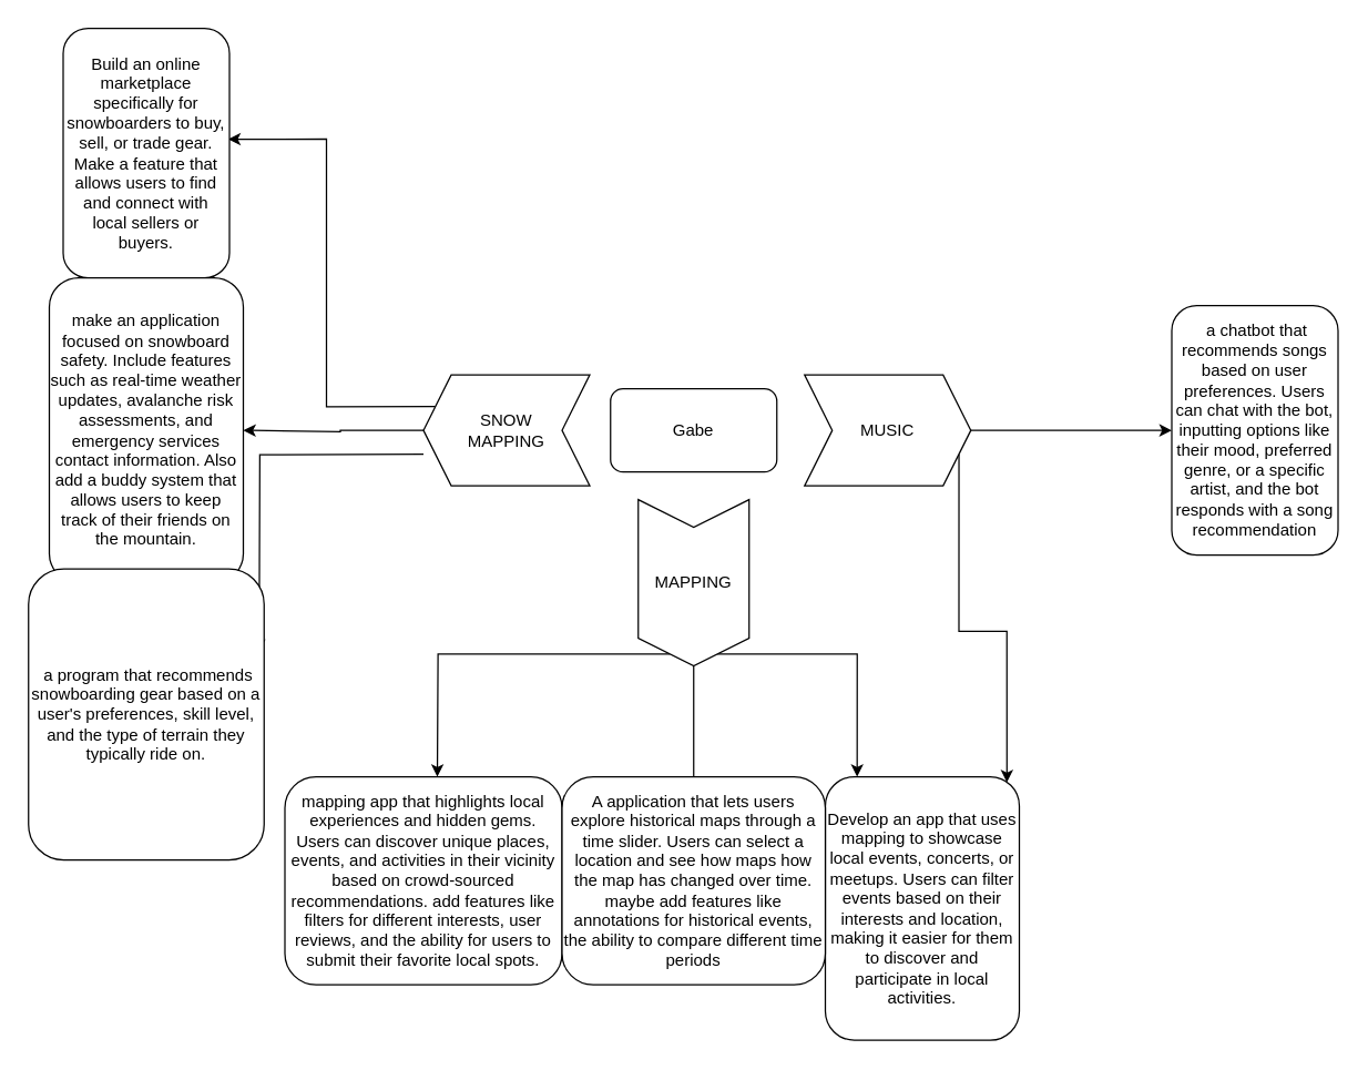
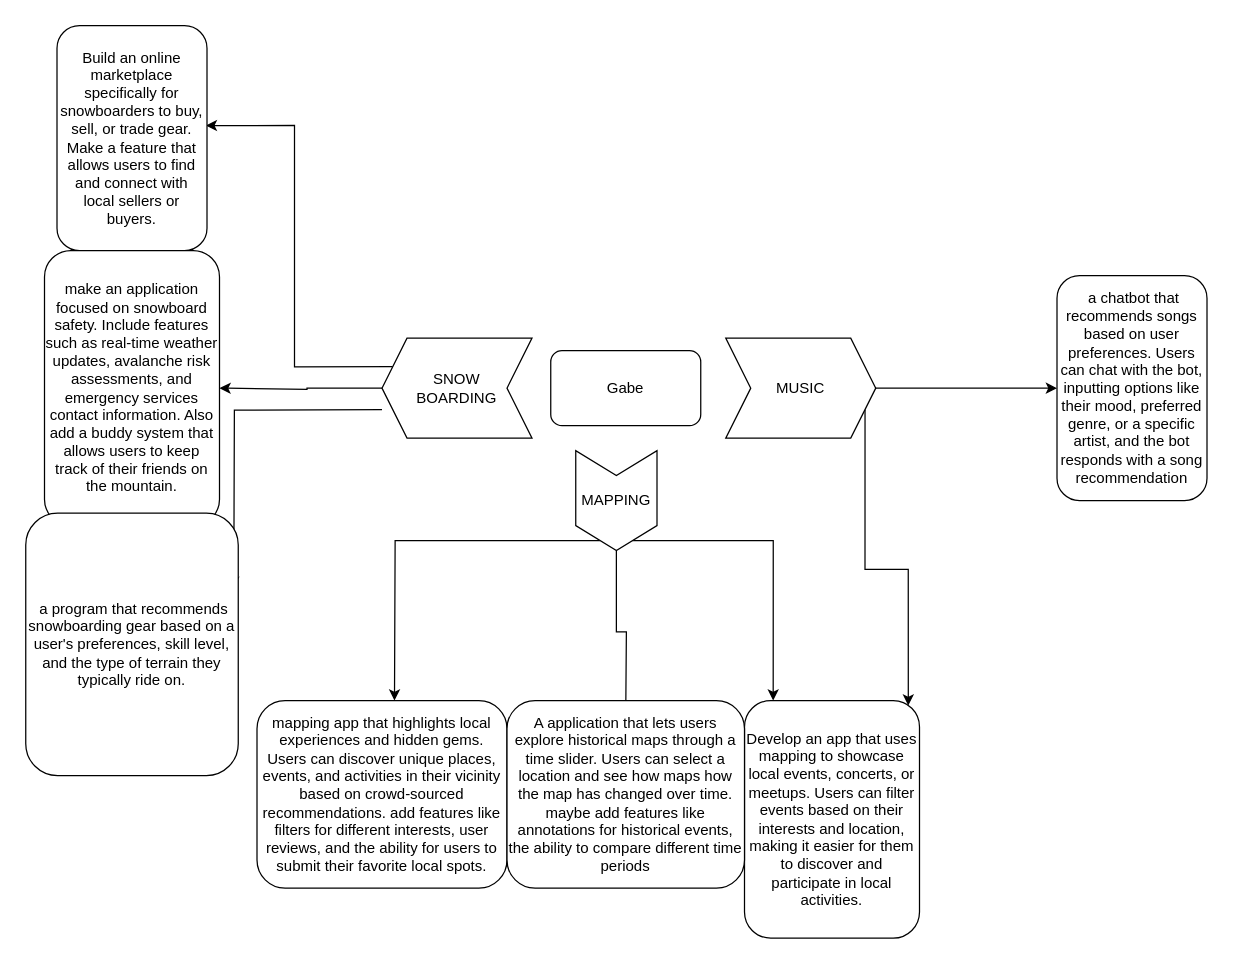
  <mxCell id="0" />
  <mxCell id="1" parent="0" />
  <mxCell id="2" value="Gabe" style="whiteSpace=wrap;html=1;movable=1;resizable=1;rotatable=1;deletable=1;editable=1;locked=0;connectable=1;rounded=1;" vertex="1" parent="1"><mxGeometry x="440" y="280" width="120" height="60" as="geometry" /></mxCell>
  <mxCell id="3" style="edgeStyle=orthogonalEdgeStyle;rounded=0;orthogonalLoop=1;jettySize=auto;html=1;exitX=1;exitY=0.5;exitDx=0;exitDy=0;" edge="1" parent="1" source="5"><mxGeometry relative="1" as="geometry"><mxPoint x="845" y="310" as="targetPoint" /></mxGeometry></mxCell>
  <mxCell id="4" style="edgeStyle=orthogonalEdgeStyle;rounded=0;orthogonalLoop=1;jettySize=auto;html=1;exitX=1;exitY=0.75;exitDx=0;exitDy=0;entryX=0.021;entryY=0.064;entryDx=0;entryDy=0;entryPerimeter=0;" edge="1" parent="1" source="5" target="15"><mxGeometry relative="1" as="geometry"><mxPoint x="835" y="480" as="targetPoint" /></mxGeometry></mxCell>
  <mxCell id="5" value="MUSIC" style="shape=step;perimeter=stepPerimeter;whiteSpace=wrap;html=1;fixedSize=1;movable=1;resizable=1;rotatable=1;deletable=1;editable=1;locked=0;connectable=1;" vertex="1" parent="1"><mxGeometry x="580" y="270" width="120" height="80" as="geometry" /></mxCell>
  <mxCell id="6" style="edgeStyle=orthogonalEdgeStyle;rounded=0;orthogonalLoop=1;jettySize=auto;html=1;exitX=1;exitY=0.25;exitDx=0;exitDy=0;entryX=0;entryY=0.836;entryDx=0;entryDy=0;entryPerimeter=0;" edge="1" parent="1" source="9" target="15"><mxGeometry relative="1" as="geometry"><mxPoint x="675" y="560" as="targetPoint" /></mxGeometry></mxCell>
  <mxCell id="7" style="edgeStyle=orthogonalEdgeStyle;rounded=0;orthogonalLoop=1;jettySize=auto;html=1;exitX=1;exitY=0.5;exitDx=0;exitDy=0;" edge="1" parent="1" source="9"><mxGeometry relative="1" as="geometry"><mxPoint x="500" y="570" as="targetPoint" /></mxGeometry></mxCell>
  <mxCell id="8" style="edgeStyle=orthogonalEdgeStyle;rounded=0;orthogonalLoop=1;jettySize=auto;html=1;exitX=1;exitY=0.75;exitDx=0;exitDy=0;" edge="1" parent="1" source="9"><mxGeometry relative="1" as="geometry"><mxPoint x="315" y="560" as="targetPoint" /></mxGeometry></mxCell>
- <mxCell id="9" value="MAPPING&lt;br&gt;" style="shape=step;perimeter=stepPerimeter;whiteSpace=wrap;html=1;fixedSize=1;direction=south;movable=1;resizable=1;rotatable=1;deletable=1;editable=1;locked=0;connectable=1;" vertex="1" parent="1"><mxGeometry x="460" y="360" width="80" height="120" as="geometry" /></mxCell>
+ <mxCell id="9" value="MAPPING&lt;br&gt;" style="shape=step;perimeter=stepPerimeter;whiteSpace=wrap;html=1;fixedSize=1;direction=south;movable=1;resizable=1;rotatable=1;deletable=1;editable=1;locked=0;connectable=1;" vertex="1" parent="1"><mxGeometry x="460" y="360" width="65" height="80" as="geometry" /></mxCell>
  <mxCell id="10" style="edgeStyle=orthogonalEdgeStyle;rounded=0;orthogonalLoop=1;jettySize=auto;html=1;exitX=1;exitY=0.75;exitDx=0;exitDy=0;entryX=0.444;entryY=0.008;entryDx=0;entryDy=0;entryPerimeter=0;" edge="1" parent="1" source="13" target="14"><mxGeometry relative="1" as="geometry"><mxPoint x="185" y="160" as="targetPoint" /></mxGeometry></mxCell>
  <mxCell id="11" style="edgeStyle=orthogonalEdgeStyle;rounded=0;orthogonalLoop=1;jettySize=auto;html=1;exitX=1;exitY=0.5;exitDx=0;exitDy=0;entryX=0.5;entryY=0;entryDx=0;entryDy=0;" edge="1" parent="1" source="13" target="17"><mxGeometry relative="1" as="geometry"><mxPoint x="185" y="310" as="targetPoint" /><Array as="points"><mxPoint x="245" y="310" /><mxPoint x="245" y="311" /></Array></mxGeometry></mxCell>
  <mxCell id="12" style="edgeStyle=orthogonalEdgeStyle;rounded=0;orthogonalLoop=1;jettySize=auto;html=1;exitX=1;exitY=0.25;exitDx=0;exitDy=0;" edge="1" parent="1"><mxGeometry relative="1" as="geometry"><mxPoint x="186.43" y="470" as="targetPoint" /><mxPoint x="305.001" y="327.143" as="sourcePoint" /></mxGeometry></mxCell>
- <mxCell id="13" value="SNOW&lt;br&gt;MAPPING" style="shape=step;perimeter=stepPerimeter;whiteSpace=wrap;html=1;fixedSize=1;direction=west;movable=1;resizable=1;rotatable=1;deletable=1;editable=1;locked=0;connectable=1;" vertex="1" parent="1"><mxGeometry x="305" y="270" width="120" height="80" as="geometry" /></mxCell>
+ <mxCell id="13" value="SNOW&lt;br&gt;BOARDING" style="shape=step;perimeter=stepPerimeter;whiteSpace=wrap;html=1;fixedSize=1;direction=west;movable=1;resizable=1;rotatable=1;deletable=1;editable=1;locked=0;connectable=1;" vertex="1" parent="1"><mxGeometry x="305" y="270" width="120" height="80" as="geometry" /></mxCell>
  <mxCell id="14" value="Build an online marketplace specifically for snowboarders to buy, sell, or trade gear. Make a feature that allows users to find and connect with local sellers or buyers." style="rounded=1;whiteSpace=wrap;html=1;direction=south;" vertex="1" parent="1"><mxGeometry x="45" y="20" width="120" height="180" as="geometry" /></mxCell>
  <mxCell id="15" value="Develop an app that uses mapping to showcase local events, concerts, or meetups. Users can filter events based on their interests and location, making it easier for them to discover and participate in local activities." style="rounded=1;whiteSpace=wrap;html=1;direction=south;" vertex="1" parent="1"><mxGeometry x="595" y="560" width="140" height="190" as="geometry" /></mxCell>
  <mxCell id="16" value="&amp;nbsp;a chatbot that recommends songs based on user preferences. Users can chat with the bot, inputting options like their mood, preferred genre, or a specific artist, and the bot responds with a song recommendation" style="rounded=1;whiteSpace=wrap;html=1;direction=south;" vertex="1" parent="1"><mxGeometry x="845" y="220" width="120" height="180" as="geometry" /></mxCell>
  <mxCell id="17" value="make an application focused on snowboard safety. Include features such as real-time weather updates, avalanche risk assessments, and emergency services contact information. Also add a buddy system that allows users to keep track of their friends on the mountain." style="rounded=1;whiteSpace=wrap;html=1;direction=south;" vertex="1" parent="1"><mxGeometry x="35" y="200" width="140" height="220" as="geometry" /></mxCell>
  <mxCell id="18" value="&amp;nbsp;a program that recommends snowboarding gear based on a user's preferences, skill level, and the type of terrain they typically ride on." style="rounded=1;whiteSpace=wrap;html=1;direction=south;" vertex="1" parent="1"><mxGeometry x="20" y="410" width="170" height="210" as="geometry" /></mxCell>
  <mxCell id="19" value="mapping app that highlights local experiences and hidden gems. Users can discover unique places, events, and activities in their vicinity based on crowd-sourced recommendations. add features like filters for different interests, user reviews, and the ability for users to submit their favorite local spots." style="rounded=1;whiteSpace=wrap;html=1;" vertex="1" parent="1"><mxGeometry x="205" y="560" width="200" height="150" as="geometry" /></mxCell>
  <mxCell id="20" value="A application that lets users explore historical maps through a time slider. Users can select a location and see how maps how the map has changed over time. maybe add features like annotations for historical events, the ability to compare different time periods" style="rounded=1;whiteSpace=wrap;html=1;" vertex="1" parent="1"><mxGeometry x="405" y="560" width="190" height="150" as="geometry" /></mxCell>
